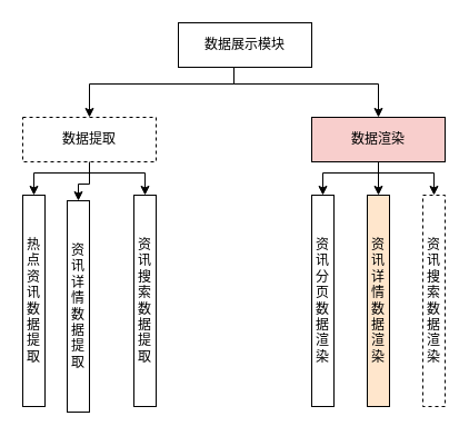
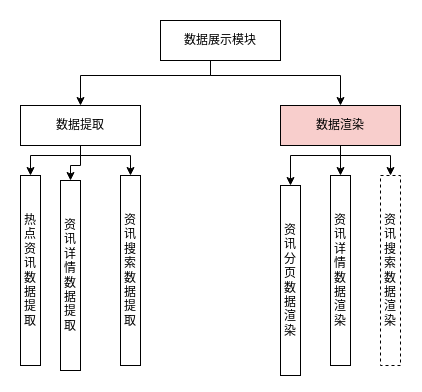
  <mxCell id="0" />
  <mxCell id="1" parent="0" />
  <mxCell id="2" style="edgeStyle=orthogonalEdgeStyle;rounded=0;orthogonalLoop=1;jettySize=auto;html=1;" edge="1" parent="1" source="4" target="8"><mxGeometry relative="1" as="geometry"><Array as="points"><mxPoint x="210" y="75" /><mxPoint x="80" y="75" /></Array></mxGeometry></mxCell>
  <mxCell id="3" style="edgeStyle=orthogonalEdgeStyle;rounded=0;orthogonalLoop=1;jettySize=auto;html=1;entryX=0.5;entryY=0;entryDx=0;entryDy=0;" edge="1" parent="1" source="4" target="12"><mxGeometry relative="1" as="geometry"><Array as="points"><mxPoint x="210" y="75" /><mxPoint x="340" y="75" /></Array></mxGeometry></mxCell>
  <mxCell id="4" value="数据展示模块" style="rounded=0;whiteSpace=wrap;html=1;" vertex="1" parent="1"><mxGeometry x="160" y="20" width="120" height="40" as="geometry" /></mxCell>
  <mxCell id="5" style="edgeStyle=orthogonalEdgeStyle;rounded=0;orthogonalLoop=1;jettySize=auto;html=1;entryX=0.5;entryY=0;entryDx=0;entryDy=0;" edge="1" parent="1" source="8" target="13"><mxGeometry relative="1" as="geometry"><Array as="points"><mxPoint x="80" y="155" /><mxPoint x="30" y="155" /></Array></mxGeometry></mxCell>
  <mxCell id="6" style="edgeStyle=orthogonalEdgeStyle;rounded=0;orthogonalLoop=1;jettySize=auto;html=1;entryX=0.5;entryY=0;entryDx=0;entryDy=0;" edge="1" parent="1" source="8" target="14"><mxGeometry relative="1" as="geometry"><Array as="points"><mxPoint x="80" y="155" /><mxPoint x="130" y="155" /></Array></mxGeometry></mxCell>
  <mxCell id="7" style="edgeStyle=orthogonalEdgeStyle;rounded=0;orthogonalLoop=1;jettySize=auto;html=1;entryX=0.5;entryY=0;entryDx=0;entryDy=0;" edge="1" parent="1" source="8" target="18"><mxGeometry relative="1" as="geometry" /></mxCell>
- <mxCell id="8" value="数据提取" style="rounded=0;whiteSpace=wrap;html=1;dashed=1;" vertex="1" parent="1"><mxGeometry x="20" y="105" width="120" height="40" as="geometry" /></mxCell>
+ <mxCell id="8" value="数据提取" style="rounded=0;whiteSpace=wrap;html=1;" vertex="1" parent="1"><mxGeometry x="20" y="105" width="120" height="40" as="geometry" /></mxCell>
  <mxCell id="9" style="edgeStyle=orthogonalEdgeStyle;rounded=0;orthogonalLoop=1;jettySize=auto;html=1;entryX=0.5;entryY=0;entryDx=0;entryDy=0;" edge="1" parent="1" source="12" target="16"><mxGeometry relative="1" as="geometry" /></mxCell>
  <mxCell id="10" style="edgeStyle=orthogonalEdgeStyle;rounded=0;orthogonalLoop=1;jettySize=auto;html=1;entryX=0.5;entryY=0;entryDx=0;entryDy=0;" edge="1" parent="1" source="12" target="17"><mxGeometry relative="1" as="geometry"><Array as="points"><mxPoint x="340" y="155" /><mxPoint x="390" y="155" /></Array></mxGeometry></mxCell>
  <mxCell id="11" style="edgeStyle=orthogonalEdgeStyle;rounded=0;orthogonalLoop=1;jettySize=auto;html=1;entryX=0.5;entryY=0;entryDx=0;entryDy=0;" edge="1" parent="1" source="12" target="15"><mxGeometry relative="1" as="geometry"><Array as="points"><mxPoint x="340" y="155" /><mxPoint x="290" y="155" /></Array></mxGeometry></mxCell>
  <mxCell id="12" value="数据渲染" style="rounded=0;whiteSpace=wrap;html=1;fillColor=#f8cecc;" vertex="1" parent="1"><mxGeometry x="280" y="105" width="120" height="40" as="geometry" /></mxCell>
  <mxCell id="13" value="热点资讯数据提取" style="rounded=0;whiteSpace=wrap;html=1;" vertex="1" parent="1"><mxGeometry x="20" y="175" width="20" height="190" as="geometry" /></mxCell>
  <mxCell id="14" value="资讯搜索数据提取" style="rounded=0;whiteSpace=wrap;html=1;" vertex="1" parent="1"><mxGeometry x="120" y="175" width="20" height="190" as="geometry" /></mxCell>
- <mxCell id="15" value="资讯分页数据渲染" style="rounded=0;whiteSpace=wrap;html=1;" vertex="1" parent="1"><mxGeometry x="280" y="175" width="20" height="190" as="geometry" /></mxCell>
- <mxCell id="16" value="资讯详情数据渲染" style="rounded=0;whiteSpace=wrap;html=1;fillColor=#ffe6cc;" vertex="1" parent="1"><mxGeometry x="330" y="175" width="20" height="190" as="geometry" /></mxCell>
+ <mxCell id="15" value="资讯分页数据渲染" style="rounded=0;whiteSpace=wrap;html=1;" vertex="1" parent="1"><mxGeometry x="280" y="185" width="20" height="190" as="geometry" /></mxCell>
+ <mxCell id="16" value="资讯详情数据渲染" style="rounded=0;whiteSpace=wrap;html=1;" vertex="1" parent="1"><mxGeometry x="330" y="175" width="20" height="190" as="geometry" /></mxCell>
  <mxCell id="17" value="资讯搜索数据渲染" style="rounded=0;whiteSpace=wrap;html=1;dashed=1;" vertex="1" parent="1"><mxGeometry x="380" y="175" width="20" height="190" as="geometry" /></mxCell>
  <mxCell id="18" value="资讯详情数据提取" style="rounded=0;whiteSpace=wrap;html=1;" vertex="1" parent="1"><mxGeometry x="60" y="180" width="20" height="190" as="geometry" /></mxCell>
